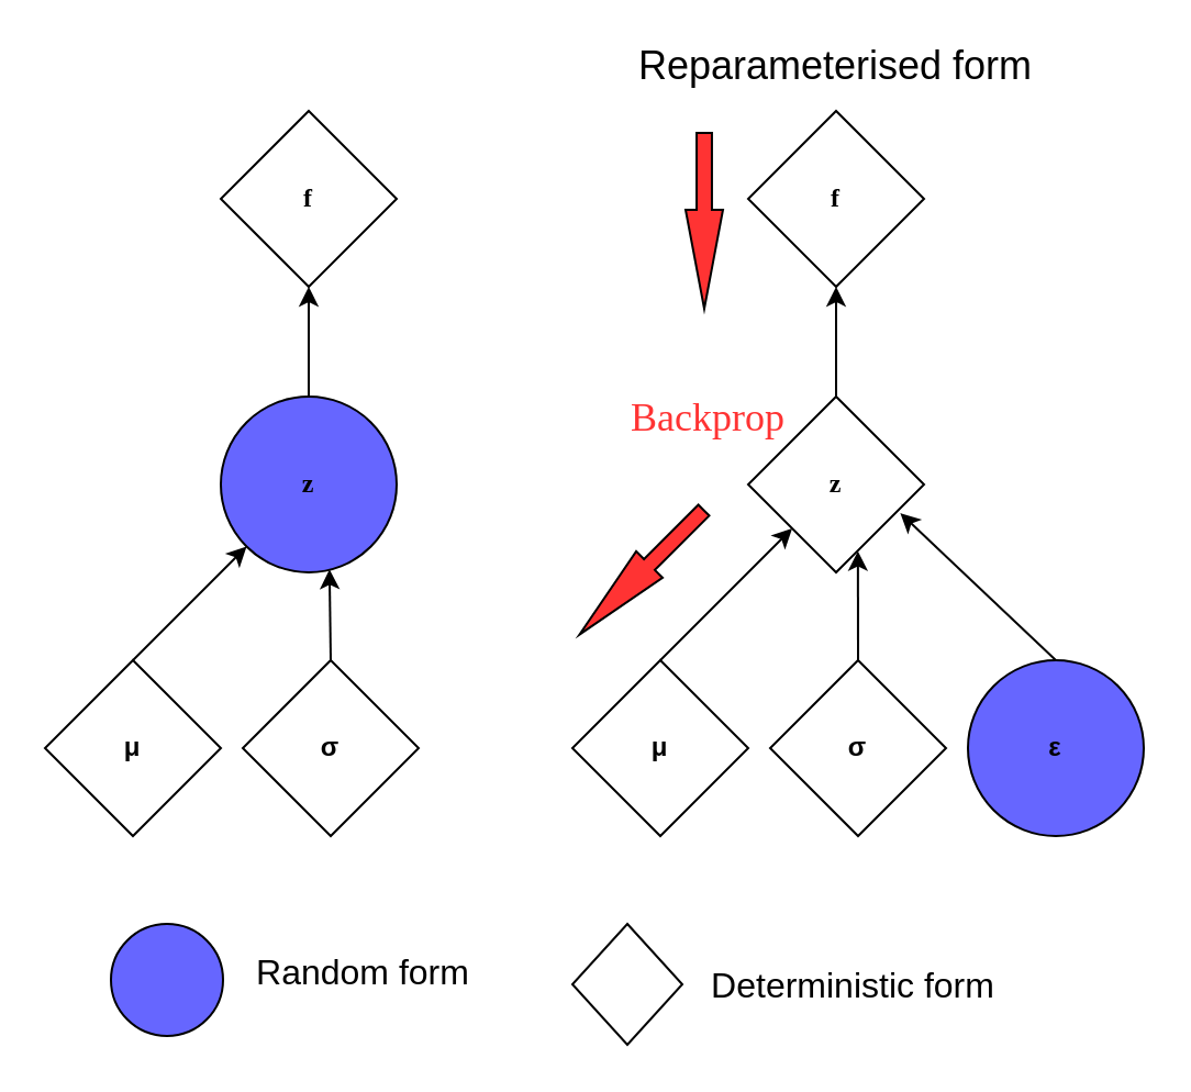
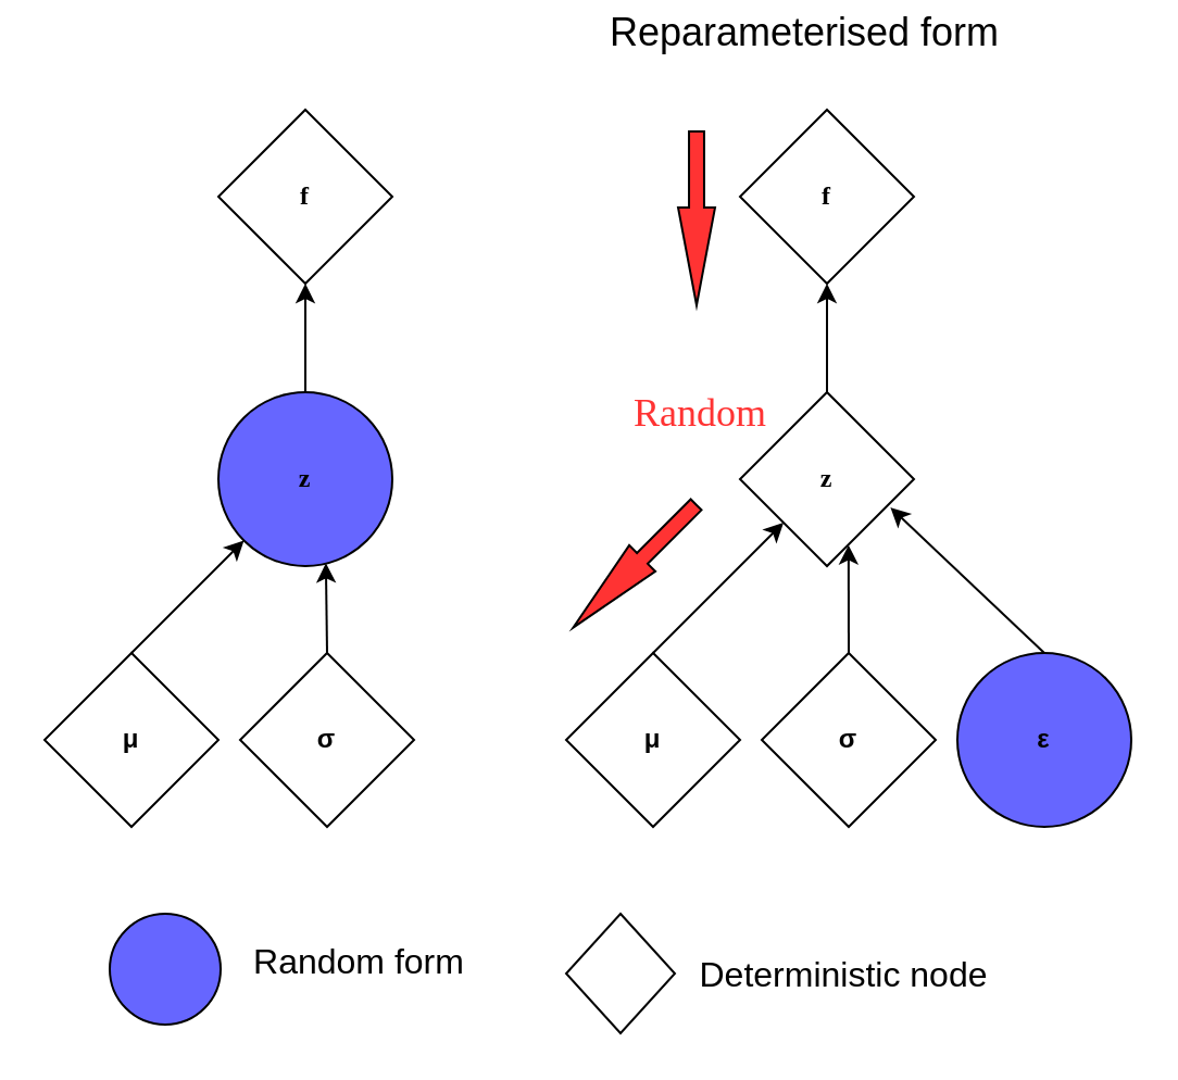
  <mxCell id="0" />
  <mxCell id="1" parent="0" />
  <mxCell id="2" value="&lt;b&gt;&lt;font face=&quot;Times New Roman&quot;&gt;f&lt;/font&gt;&lt;/b&gt;" style="rhombus;whiteSpace=wrap;html=1;" parent="1" vertex="1"><mxGeometry x="100" y="50" width="80" height="80" as="geometry" /></mxCell>
  <mxCell id="3" value="&lt;font face=&quot;Times New Roman&quot;&gt;&lt;b&gt;z&lt;/b&gt;&lt;/font&gt;" style="ellipse;whiteSpace=wrap;html=1;aspect=fixed;fillColor=#6666FF;" parent="1" vertex="1"><mxGeometry x="100" y="180" width="80" height="80" as="geometry" /></mxCell>
  <mxCell id="4" value="" style="endArrow=classic;html=1;entryX=0.5;entryY=1;entryDx=0;entryDy=0;" parent="1" source="3" target="2" edge="1"><mxGeometry width="50" height="50" relative="1" as="geometry"><mxPoint x="140" y="250" as="sourcePoint" /><mxPoint x="190" y="200" as="targetPoint" /></mxGeometry></mxCell>
  <mxCell id="5" value="&lt;b&gt;μ&lt;/b&gt;" style="rhombus;whiteSpace=wrap;html=1;fillColor=#FFFFFF;" parent="1" vertex="1"><mxGeometry x="20" y="300" width="80" height="80" as="geometry" /></mxCell>
  <mxCell id="6" value="" style="endArrow=classic;html=1;exitX=0.5;exitY=0;exitDx=0;exitDy=0;" parent="1" source="5" target="3" edge="1"><mxGeometry width="50" height="50" relative="1" as="geometry"><mxPoint x="40" y="300" as="sourcePoint" /><mxPoint x="90" y="250" as="targetPoint" /></mxGeometry></mxCell>
  <mxCell id="7" value="&lt;span&gt;&lt;b&gt;σ&lt;/b&gt;&lt;/span&gt;&lt;br&gt;" style="rhombus;whiteSpace=wrap;html=1;fillColor=#FFFFFF;" parent="1" vertex="1"><mxGeometry x="110" y="300" width="80" height="80" as="geometry" /></mxCell>
  <mxCell id="8" value="" style="endArrow=classic;html=1;exitX=0.5;exitY=0;exitDx=0;exitDy=0;entryX=0.618;entryY=0.983;entryDx=0;entryDy=0;entryPerimeter=0;" parent="1" source="7" target="3" edge="1"><mxGeometry width="50" height="50" relative="1" as="geometry"><mxPoint x="140" y="300" as="sourcePoint" /><mxPoint x="150" y="257" as="targetPoint" /></mxGeometry></mxCell>
  <mxCell id="9" value="&lt;b&gt;&lt;font face=&quot;Times New Roman&quot;&gt;f&lt;/font&gt;&lt;/b&gt;" style="rhombus;whiteSpace=wrap;html=1;" parent="1" vertex="1"><mxGeometry x="340" y="50" width="80" height="80" as="geometry" /></mxCell>
  <mxCell id="10" value="" style="endArrow=classic;html=1;entryX=0.5;entryY=1;entryDx=0;entryDy=0;" parent="1" target="9" edge="1"><mxGeometry width="50" height="50" relative="1" as="geometry"><mxPoint x="380" y="180" as="sourcePoint" /><mxPoint x="430" y="200" as="targetPoint" /></mxGeometry></mxCell>
  <mxCell id="11" value="&lt;b&gt;μ&lt;/b&gt;" style="rhombus;whiteSpace=wrap;html=1;fillColor=#FFFFFF;" parent="1" vertex="1"><mxGeometry x="260" y="300" width="80" height="80" as="geometry" /></mxCell>
  <mxCell id="12" value="" style="endArrow=classic;html=1;exitX=0.5;exitY=0;exitDx=0;exitDy=0;entryX=0;entryY=1;entryDx=0;entryDy=0;" parent="1" source="11" target="15" edge="1"><mxGeometry width="50" height="50" relative="1" as="geometry"><mxPoint x="280" y="300" as="sourcePoint" /><mxPoint x="351.864" y="248.432" as="targetPoint" /></mxGeometry></mxCell>
  <mxCell id="13" value="&lt;span&gt;&lt;b&gt;σ&lt;/b&gt;&lt;/span&gt;&lt;br&gt;" style="rhombus;whiteSpace=wrap;html=1;fillColor=#FFFFFF;" parent="1" vertex="1"><mxGeometry x="350" y="300" width="80" height="80" as="geometry" /></mxCell>
  <mxCell id="14" value="" style="endArrow=classic;html=1;exitX=0.5;exitY=0;exitDx=0;exitDy=0;entryX=0.624;entryY=0.879;entryDx=0;entryDy=0;entryPerimeter=0;" parent="1" source="13" target="15" edge="1"><mxGeometry width="50" height="50" relative="1" as="geometry"><mxPoint x="380" y="300" as="sourcePoint" /><mxPoint x="389.5" y="258.333" as="targetPoint" /></mxGeometry></mxCell>
  <mxCell id="15" value="&lt;b&gt;&lt;font face=&quot;Times New Roman&quot;&gt;z&lt;/font&gt;&lt;/b&gt;" style="rhombus;whiteSpace=wrap;html=1;fillColor=#FFFFFF;" parent="1" vertex="1"><mxGeometry x="340" y="180" width="80" height="80" as="geometry" /></mxCell>
  <mxCell id="16" value="&lt;span&gt;&lt;b&gt;ε&lt;/b&gt;&lt;/span&gt;&lt;br&gt;" style="ellipse;whiteSpace=wrap;html=1;aspect=fixed;fillColor=#6666FF;" parent="1" vertex="1"><mxGeometry x="440" y="300" width="80" height="80" as="geometry" /></mxCell>
  <mxCell id="17" value="" style="endArrow=classic;html=1;exitX=0.5;exitY=0;exitDx=0;exitDy=0;entryX=0.865;entryY=0.663;entryDx=0;entryDy=0;entryPerimeter=0;" parent="1" source="16" target="15" edge="1"><mxGeometry width="50" height="50" relative="1" as="geometry"><mxPoint x="20" y="450" as="sourcePoint" /><mxPoint x="420" y="240" as="targetPoint" /></mxGeometry></mxCell>
  <mxCell id="18" value="" style="ellipse;whiteSpace=wrap;html=1;aspect=fixed;fillColor=#6666FF;" parent="1" vertex="1"><mxGeometry x="50" y="420" width="51" height="51" as="geometry" /></mxCell>
  <mxCell id="19" value="" style="rhombus;whiteSpace=wrap;html=1;fillColor=#FFFFFF;" parent="1" vertex="1"><mxGeometry x="260" y="420" width="50" height="55" as="geometry" /></mxCell>
  <mxCell id="20" value="&lt;font style=&quot;font-size: 16px&quot;&gt;Random form&lt;/font&gt;" style="text;html=1;strokeColor=none;fillColor=none;align=center;verticalAlign=middle;whiteSpace=wrap;rounded=0;fontSize=16;" parent="1" vertex="1"><mxGeometry x="110" y="433" width="110" height="18" as="geometry" /></mxCell>
- <mxCell id="21" value="&lt;font style=&quot;font-size: 16px&quot;&gt;Deterministic form&lt;/font&gt;" style="text;html=1;strokeColor=none;fillColor=none;align=center;verticalAlign=middle;whiteSpace=wrap;rounded=0;" parent="1" vertex="1"><mxGeometry x="317.5" y="440" width="140" height="15" as="geometry" /></mxCell>
- <mxCell id="22" value="&lt;span style=&quot;font-size: 18px&quot;&gt;Reparameterised form&lt;/span&gt;" style="text;html=1;strokeColor=none;fillColor=none;align=center;verticalAlign=middle;whiteSpace=wrap;rounded=0;" parent="1" vertex="1"><mxGeometry x="240" y="20" width="280" height="20" as="geometry" /></mxCell>
+ <mxCell id="21" value="&lt;font style=&quot;font-size: 16px&quot;&gt;Deterministic node&lt;/font&gt;" style="text;html=1;strokeColor=none;fillColor=none;align=center;verticalAlign=middle;whiteSpace=wrap;rounded=0;" parent="1" vertex="1"><mxGeometry x="317.5" y="440" width="140" height="15" as="geometry" /></mxCell>
+ <mxCell id="22" value="&lt;span style=&quot;font-size: 18px&quot;&gt;Reparameterised form&lt;/span&gt;" style="text;html=1;strokeColor=none;fillColor=none;align=center;verticalAlign=middle;whiteSpace=wrap;rounded=0;" parent="1" vertex="1"><mxGeometry x="230" y="5" width="280" height="20" as="geometry" /></mxCell>
  <mxCell id="23" value="" style="html=1;shadow=0;dashed=0;align=center;verticalAlign=middle;shape=mxgraph.arrows2.arrow;dy=0.59;dx=45;direction=south;notch=0;fillColor=#FF3333;" vertex="1" parent="1"><mxGeometry x="311.5" y="60" width="17" height="80" as="geometry" /></mxCell>
  <mxCell id="24" value="" style="html=1;shadow=0;dashed=0;align=center;verticalAlign=middle;shape=mxgraph.arrows2.arrow;dy=0.59;dx=45;direction=south;notch=0;fillColor=#FF3333;rotation=45;" vertex="1" parent="1"><mxGeometry x="283" y="220" width="17" height="80" as="geometry" /></mxCell>
- <mxCell id="25" value="&lt;font face=&quot;Times New Roman&quot; style=&quot;font-size: 18px&quot; color=&quot;#ff3333&quot;&gt;Backprop&lt;/font&gt;" style="text;html=1;strokeColor=none;fillColor=none;align=center;verticalAlign=middle;whiteSpace=wrap;rounded=0;" vertex="1" parent="1"><mxGeometry x="291.5" y="180" width="60" height="20" as="geometry" /></mxCell>
+ <mxCell id="25" value="&lt;font face=&quot;Times New Roman&quot; style=&quot;font-size: 18px&quot; color=&quot;#ff3333&quot;&gt;Random&lt;/font&gt;" style="text;html=1;strokeColor=none;fillColor=none;align=center;verticalAlign=middle;whiteSpace=wrap;rounded=0;" vertex="1" parent="1"><mxGeometry x="291.5" y="180" width="60" height="20" as="geometry" /></mxCell>
